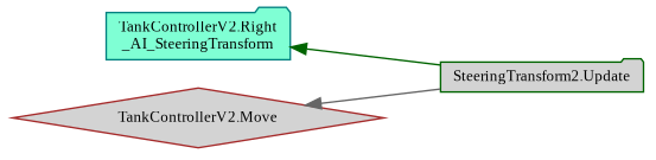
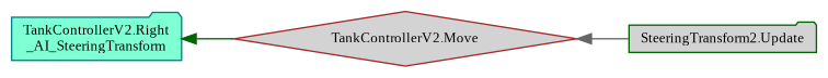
  digraph {
    fontname="Liberation Serif"
    rankdir=LR
    node [fillcolor=lightgrey fontname="Liberation Serif" fontsize=10 shape=folder style=filled]
    edge [dir=back fontname="Liberation Serif" fontsize=10 labelfontname=Helvetica labelfontsize=10 style=solid]
    n1 [color=teal fillcolor=aquamarine fontcolor=black height=0.2 label="TankControllerV2.Right\l_AI_SteeringTransform" width=0.4]
    n2 [color=brown height=0.2 label="TankControllerV2.Move" shape=diamond width=0.4]
    n3 [color=darkgreen height=0.2 label="SteeringTransform2.Update" width=0.4]
-   n1 -> n3 [color=darkgreen]
+   n1 -> n2 [color=darkgreen]
    n2 -> n3 [color=gray40]
  }
